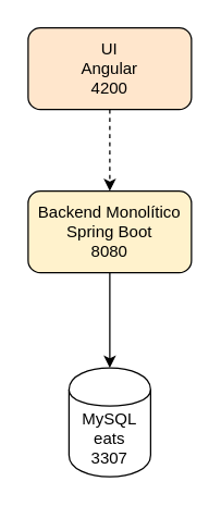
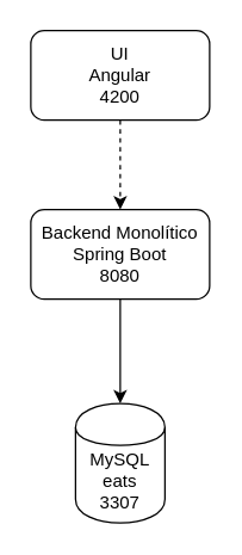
  <mxCell id="0" />
  <mxCell id="1" parent="0" />
  <mxCell id="2" value="MySQL&lt;br&gt;eats&lt;br&gt;3307" style="shape=cylinder;whiteSpace=wrap;html=1;boundedLbl=1;backgroundOutline=1;" vertex="1" parent="1"><mxGeometry x="50" y="270" width="60" height="80" as="geometry" /></mxCell>
  <mxCell id="3" style="edgeStyle=orthogonalEdgeStyle;rounded=0;orthogonalLoop=1;jettySize=auto;html=1;exitX=0.5;exitY=1;exitDx=0;exitDy=0;entryX=0.5;entryY=0;entryDx=0;entryDy=0;dashed=1;" edge="1" parent="1" source="4" target="6"><mxGeometry relative="1" as="geometry" /></mxCell>
- <mxCell id="4" value="UI&lt;br&gt;Angular&lt;br&gt;4200" style="rounded=1;whiteSpace=wrap;html=1;fillColor=#ffe6cc;" vertex="1" parent="1"><mxGeometry x="20" y="20" width="120" height="60" as="geometry" /></mxCell>
+ <mxCell id="4" value="UI&lt;br&gt;Angular&lt;br&gt;4200" style="rounded=1;whiteSpace=wrap;html=1;" vertex="1" parent="1"><mxGeometry x="20" y="20" width="120" height="60" as="geometry" /></mxCell>
  <mxCell id="5" style="edgeStyle=orthogonalEdgeStyle;rounded=0;orthogonalLoop=1;jettySize=auto;html=1;exitX=0.5;exitY=1;exitDx=0;exitDy=0;entryX=0.5;entryY=0;entryDx=0;entryDy=0;" edge="1" parent="1" source="6" target="2"><mxGeometry relative="1" as="geometry" /></mxCell>
- <mxCell id="6" value="Backend Monolítico&lt;br&gt;Spring Boot&lt;br&gt;8080" style="rounded=1;whiteSpace=wrap;html=1;fillColor=#fff2cc;" vertex="1" parent="1"><mxGeometry x="20" y="140" width="120" height="60" as="geometry" /></mxCell>
+ <mxCell id="6" value="Backend Monolítico&lt;br&gt;Spring Boot&lt;br&gt;8080" style="rounded=1;whiteSpace=wrap;html=1;" vertex="1" parent="1"><mxGeometry x="20" y="140" width="120" height="60" as="geometry" /></mxCell>
